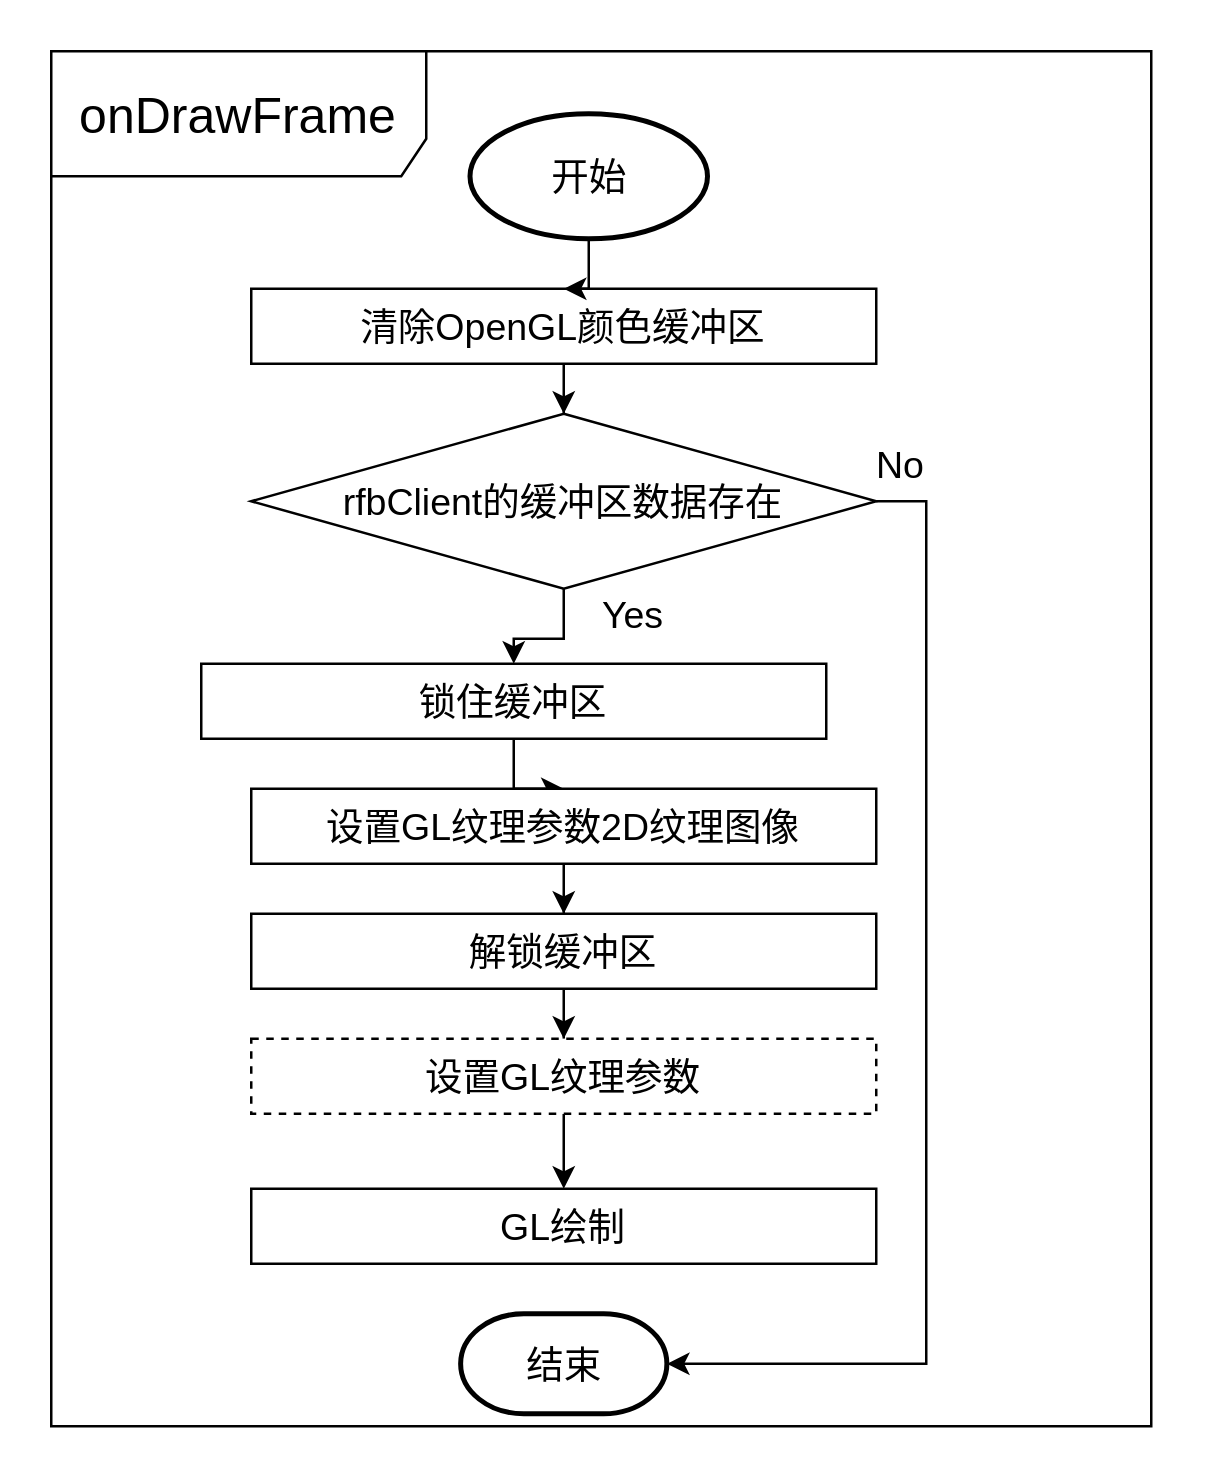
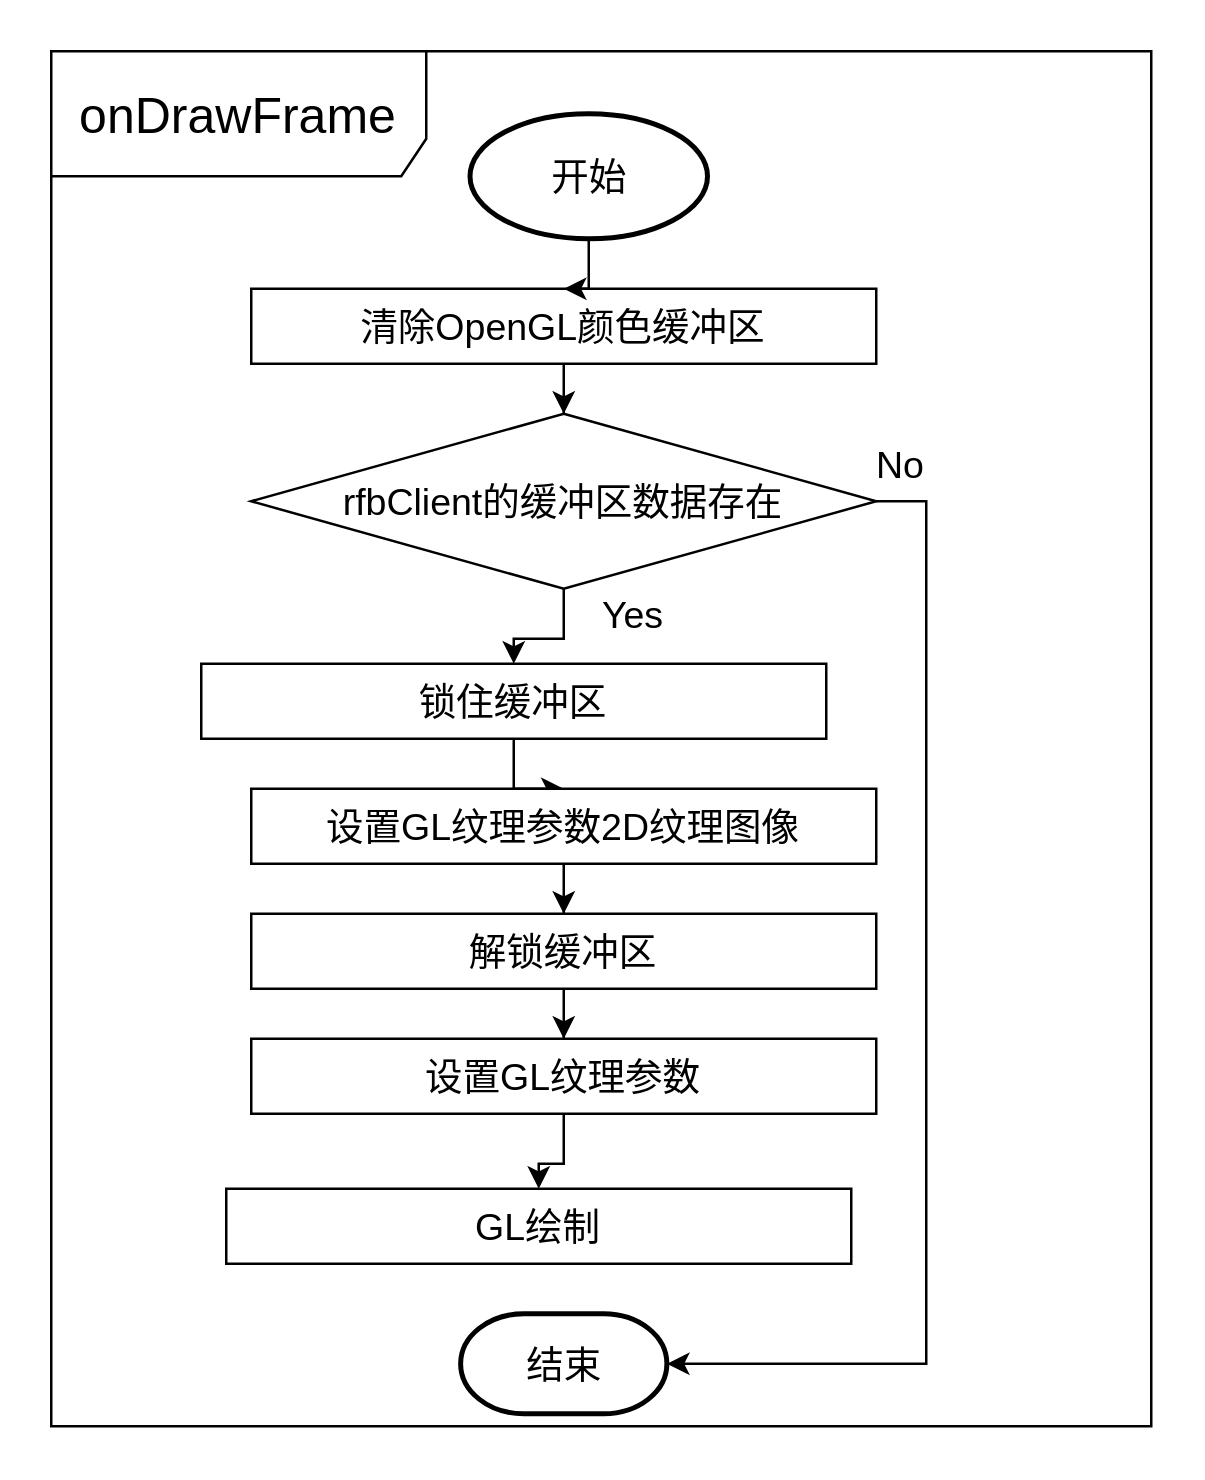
  <mxCell id="0" />
  <mxCell id="1" parent="0" />
  <mxCell id="2" value="onDrawFrame" style="shape=umlFrame;whiteSpace=wrap;html=1;fontSize=20;width=150;height=50;" vertex="1" parent="1"><mxGeometry x="20" y="20" width="440" height="550" as="geometry" /></mxCell>
  <mxCell id="3" value="" style="edgeStyle=orthogonalEdgeStyle;rounded=0;orthogonalLoop=1;jettySize=auto;html=1;fontSize=15;" edge="1" parent="1" source="4" target="7"><mxGeometry relative="1" as="geometry" /></mxCell>
  <mxCell id="4" value="清除OpenGL颜色缓冲区" style="rounded=0;whiteSpace=wrap;html=1;fontSize=15;" vertex="1" parent="1"><mxGeometry x="100" y="115" width="250" height="30" as="geometry" /></mxCell>
  <mxCell id="5" value="" style="edgeStyle=orthogonalEdgeStyle;rounded=0;orthogonalLoop=1;jettySize=auto;html=1;fontSize=15;" edge="1" parent="1" source="7" target="9"><mxGeometry relative="1" as="geometry" /></mxCell>
  <mxCell id="6" style="edgeStyle=orthogonalEdgeStyle;rounded=0;orthogonalLoop=1;jettySize=auto;html=1;entryX=1;entryY=0.5;entryDx=0;entryDy=0;entryPerimeter=0;fontSize=15;" edge="1" parent="1" source="7" target="19"><mxGeometry relative="1" as="geometry"><Array as="points"><mxPoint x="370" y="200" /><mxPoint x="370" y="545" /></Array></mxGeometry></mxCell>
  <mxCell id="7" value="rfbClient的缓冲区数据存在" style="rhombus;whiteSpace=wrap;html=1;rounded=0;fontSize=15;" vertex="1" parent="1"><mxGeometry x="100" y="165" width="250" height="70" as="geometry" /></mxCell>
  <mxCell id="8" value="" style="edgeStyle=orthogonalEdgeStyle;rounded=0;orthogonalLoop=1;jettySize=auto;html=1;fontSize=15;" edge="1" parent="1" source="9" target="11"><mxGeometry relative="1" as="geometry" /></mxCell>
  <mxCell id="9" value="锁住缓冲区" style="rounded=0;whiteSpace=wrap;html=1;fontSize=15;" vertex="1" parent="1"><mxGeometry x="80" y="265" width="250" height="30" as="geometry" /></mxCell>
  <mxCell id="10" value="" style="edgeStyle=orthogonalEdgeStyle;rounded=0;orthogonalLoop=1;jettySize=auto;html=1;fontSize=15;" edge="1" parent="1" source="11" target="13"><mxGeometry relative="1" as="geometry" /></mxCell>
  <mxCell id="11" value="设置GL纹理参数2D纹理图像" style="rounded=0;whiteSpace=wrap;html=1;fontSize=15;" vertex="1" parent="1"><mxGeometry x="100" y="315" width="250" height="30" as="geometry" /></mxCell>
  <mxCell id="12" value="" style="edgeStyle=orthogonalEdgeStyle;rounded=0;orthogonalLoop=1;jettySize=auto;html=1;fontSize=15;" edge="1" parent="1" source="13" target="15"><mxGeometry relative="1" as="geometry" /></mxCell>
  <mxCell id="13" value="解锁缓冲区" style="rounded=0;whiteSpace=wrap;html=1;fontSize=15;" vertex="1" parent="1"><mxGeometry x="100" y="365" width="250" height="30" as="geometry" /></mxCell>
  <mxCell id="14" value="" style="edgeStyle=orthogonalEdgeStyle;rounded=0;orthogonalLoop=1;jettySize=auto;html=1;fontSize=15;" edge="1" parent="1" source="15" target="16"><mxGeometry relative="1" as="geometry" /></mxCell>
- <mxCell id="15" value="设置GL纹理参数" style="rounded=0;whiteSpace=wrap;html=1;fontSize=15;dashed=1;" vertex="1" parent="1"><mxGeometry x="100" y="415" width="250" height="30" as="geometry" /></mxCell>
- <mxCell id="16" value="GL绘制" style="rounded=0;whiteSpace=wrap;html=1;fontSize=15;" vertex="1" parent="1"><mxGeometry x="100" y="475" width="250" height="30" as="geometry" /></mxCell>
+ <mxCell id="15" value="设置GL纹理参数" style="rounded=0;whiteSpace=wrap;html=1;fontSize=15;" vertex="1" parent="1"><mxGeometry x="100" y="415" width="250" height="30" as="geometry" /></mxCell>
+ <mxCell id="16" value="GL绘制" style="rounded=0;whiteSpace=wrap;html=1;fontSize=15;" vertex="1" parent="1"><mxGeometry x="90" y="475" width="250" height="30" as="geometry" /></mxCell>
  <mxCell id="17" style="edgeStyle=orthogonalEdgeStyle;rounded=0;orthogonalLoop=1;jettySize=auto;html=1;entryX=0.5;entryY=0;entryDx=0;entryDy=0;fontSize=15;" edge="1" parent="1" source="18" target="4"><mxGeometry relative="1" as="geometry" /></mxCell>
  <mxCell id="18" value="开始" style="strokeWidth=2;html=1;shape=mxgraph.flowchart.start_1;whiteSpace=wrap;fontSize=15;" vertex="1" parent="1"><mxGeometry x="187.5" y="45" width="95" height="50" as="geometry" /></mxCell>
  <mxCell id="19" value="结束" style="strokeWidth=2;html=1;shape=mxgraph.flowchart.terminator;whiteSpace=wrap;fontSize=15;" vertex="1" parent="1"><mxGeometry x="183.75" y="525" width="82.5" height="40" as="geometry" /></mxCell>
  <mxCell id="20" value="No" style="text;html=1;strokeColor=none;fillColor=none;align=center;verticalAlign=middle;whiteSpace=wrap;rounded=0;fontSize=15;" vertex="1" parent="1"><mxGeometry x="340" y="175" width="40" height="20" as="geometry" /></mxCell>
  <mxCell id="21" value="Yes" style="text;html=1;strokeColor=none;fillColor=none;align=center;verticalAlign=middle;whiteSpace=wrap;rounded=0;fontSize=15;" vertex="1" parent="1"><mxGeometry x="233" y="235" width="40" height="20" as="geometry" /></mxCell>
